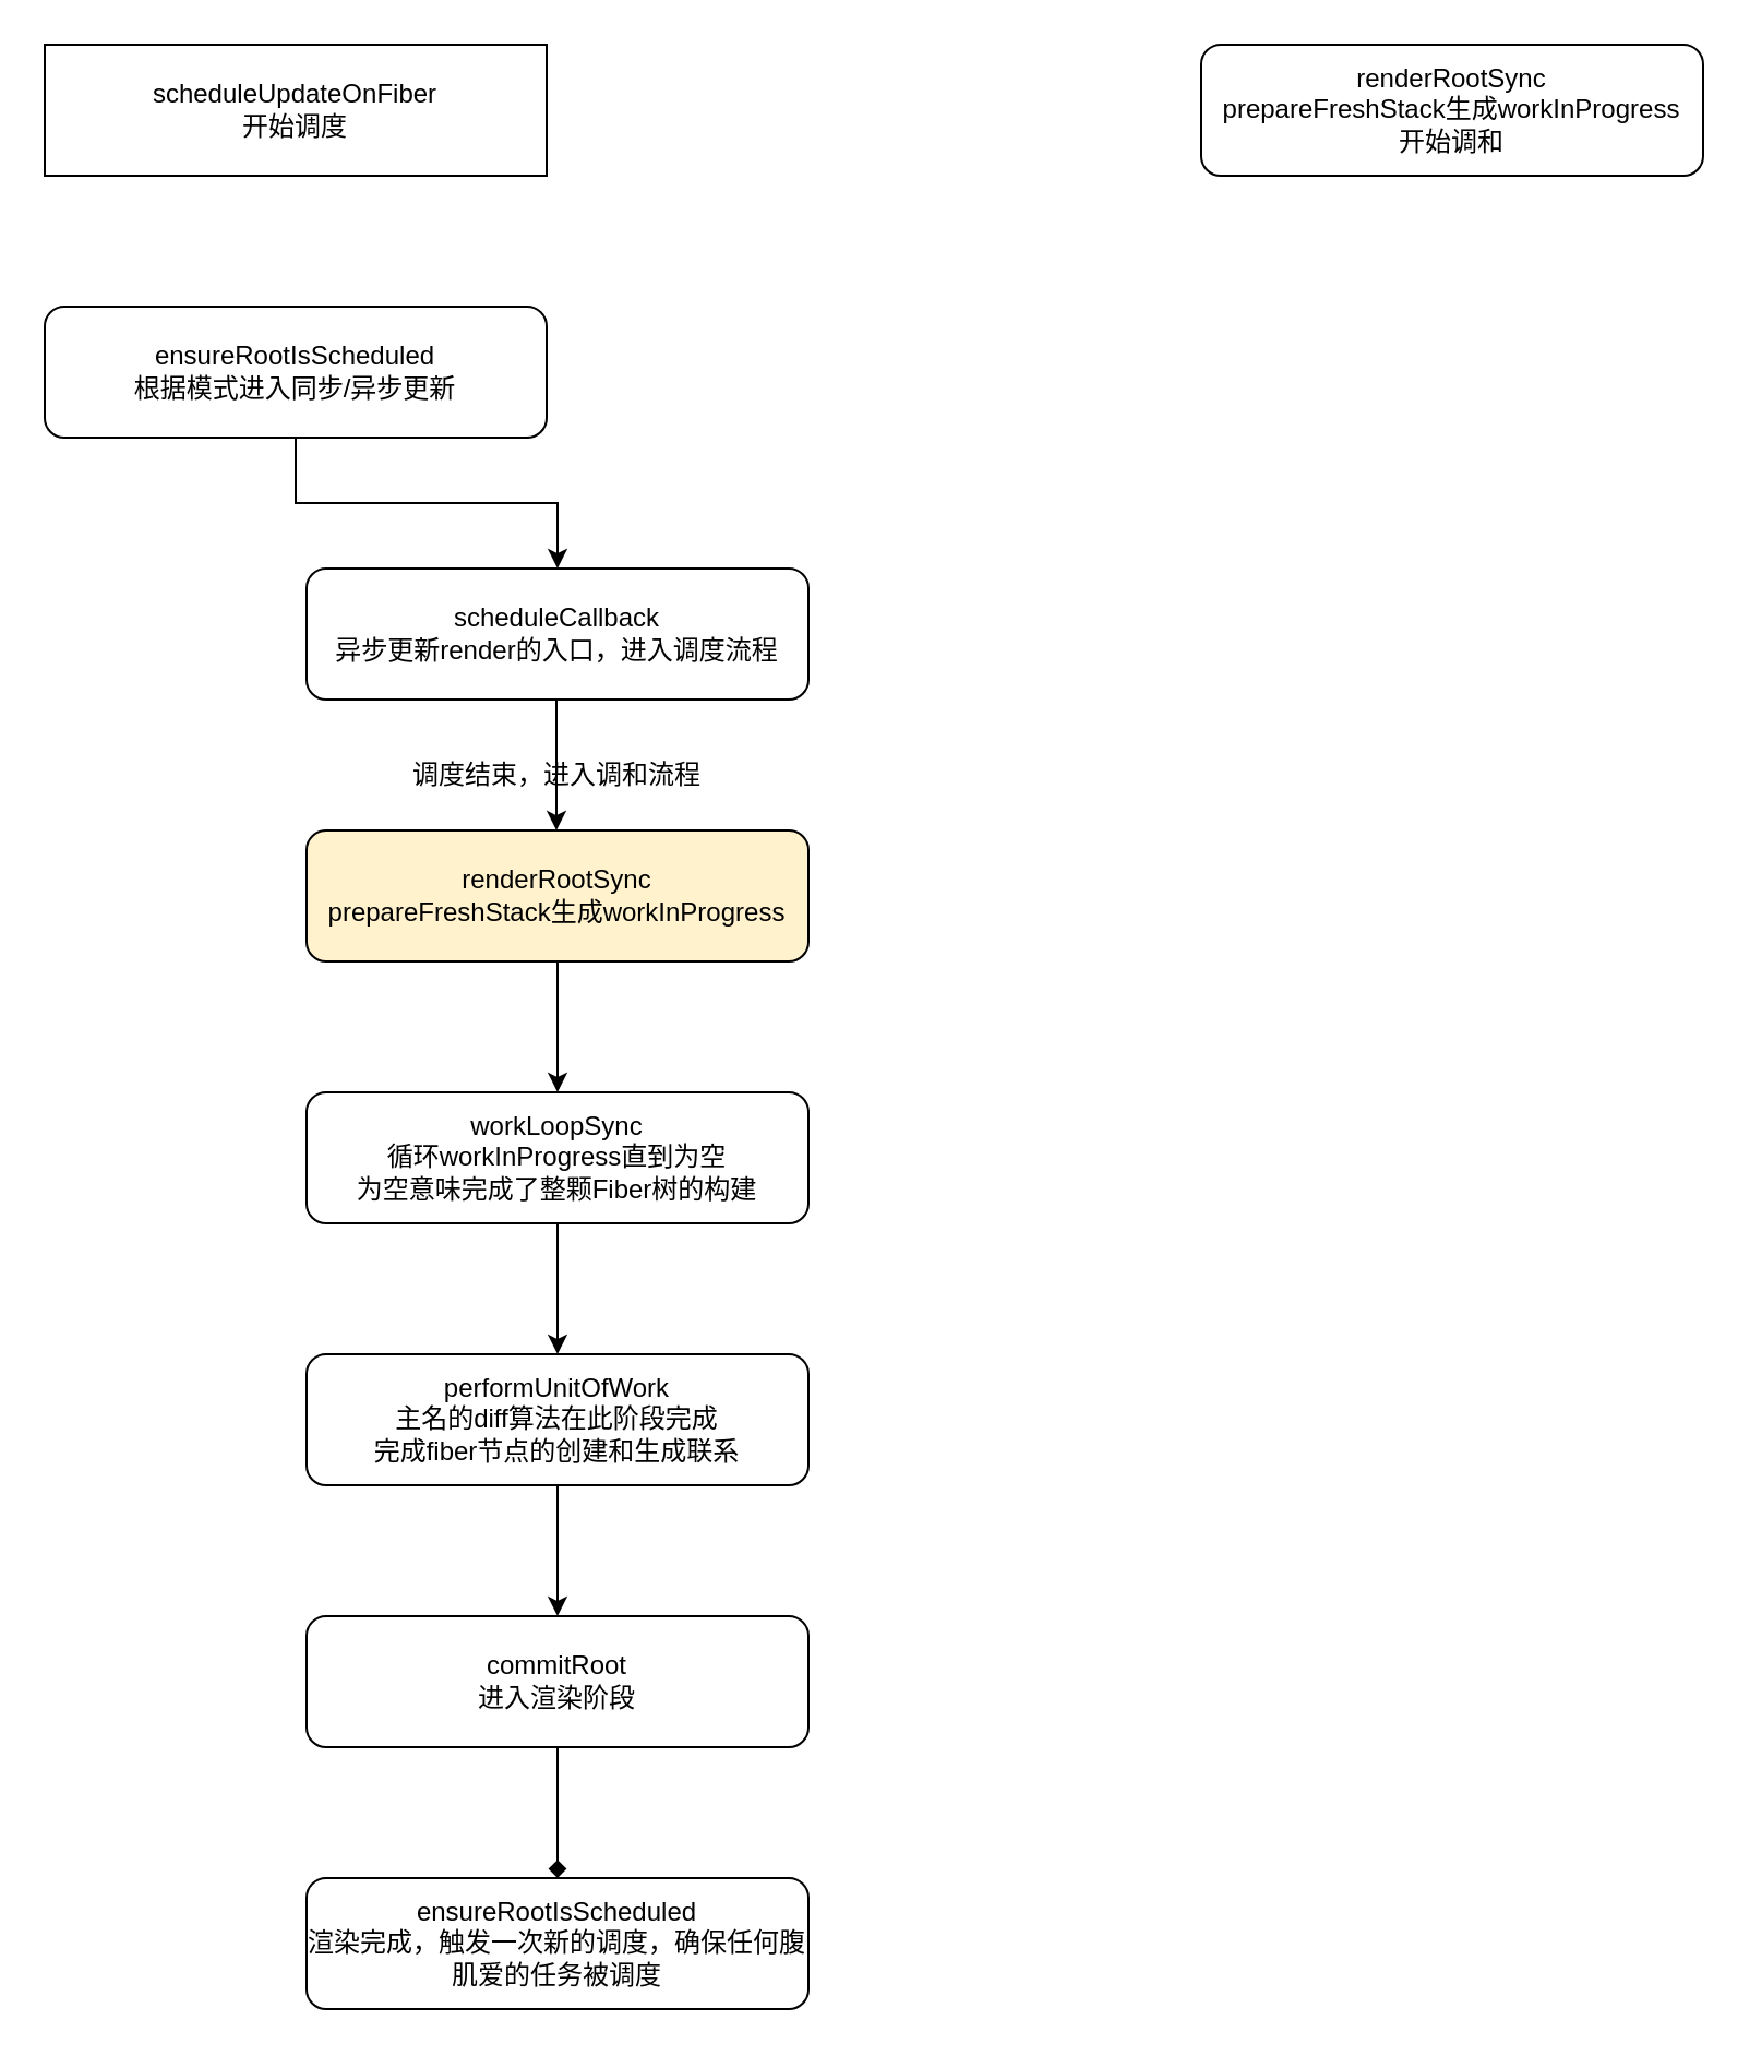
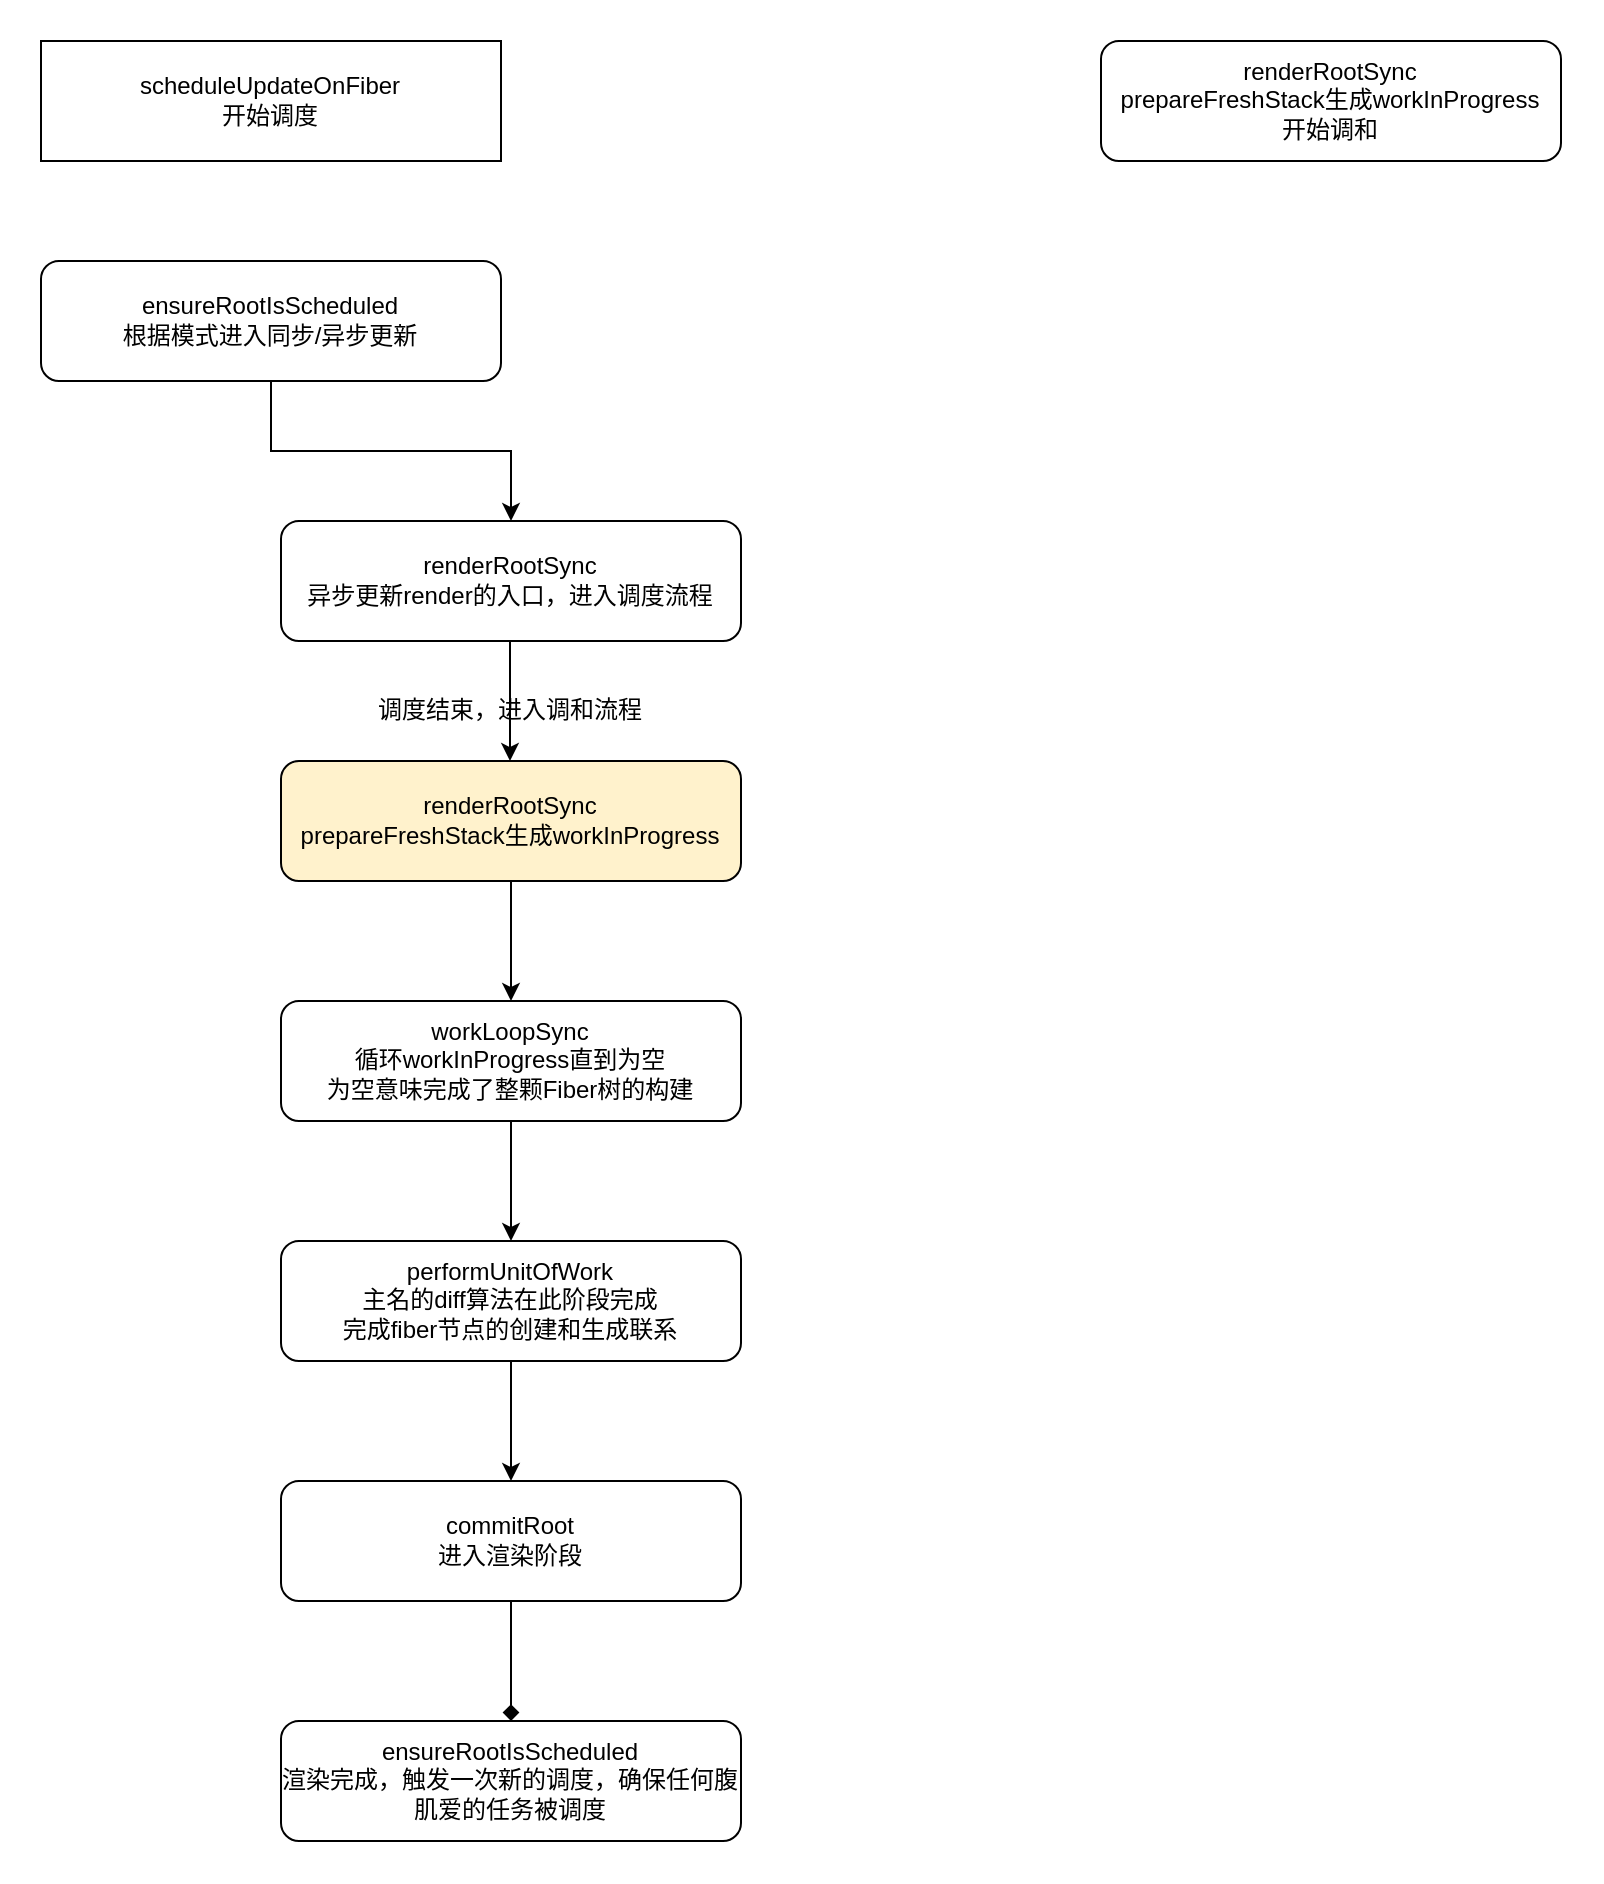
  <mxCell id="0" />
  <mxCell id="1" parent="0" />
- <mxCell id="2" value="scheduleCallback&lt;br&gt;异步更新render的入口，进入调度流程" style="rounded=1;whiteSpace=wrap;html=1;" vertex="1" parent="1"><mxGeometry x="140" y="260" width="230" height="60" as="geometry" /></mxCell>
+ <mxCell id="2" value="renderRootSync&lt;br&gt;异步更新render的入口，进入调度流程" style="rounded=1;whiteSpace=wrap;html=1;" vertex="1" parent="1"><mxGeometry x="140" y="260" width="230" height="60" as="geometry" /></mxCell>
  <mxCell id="3" value="scheduleUpdateOnFiber&lt;br&gt;开始调度" style="whiteSpace=wrap;html=1;rounded=0;" vertex="1" parent="1"><mxGeometry x="20" y="20" width="230" height="60" as="geometry" /></mxCell>
  <mxCell id="4" value="" style="edgeStyle=orthogonalEdgeStyle;rounded=0;orthogonalLoop=1;jettySize=auto;html=1;" edge="1" parent="1" source="5" target="2"><mxGeometry relative="1" as="geometry" /></mxCell>
- <mxCell id="5" value="ensureRootIsScheduled&lt;br&gt;根据模式进入同步/异步更新" style="rounded=1;whiteSpace=wrap;html=1;" vertex="1" parent="1"><mxGeometry x="20" y="140" width="230" height="60" as="geometry" /></mxCell>
+ <mxCell id="5" value="ensureRootIsScheduled&lt;br&gt;根据模式进入同步/异步更新" style="rounded=1;whiteSpace=wrap;html=1;" vertex="1" parent="1"><mxGeometry x="20" y="130" width="230" height="60" as="geometry" /></mxCell>
  <mxCell id="6" value="" style="edgeStyle=orthogonalEdgeStyle;rounded=0;orthogonalLoop=1;jettySize=auto;html=1;" edge="1" parent="1" source="7" target="10"><mxGeometry relative="1" as="geometry" /></mxCell>
  <mxCell id="7" value="renderRootSync&lt;br&gt;prepareFreshStack生成workInProgress" style="rounded=1;whiteSpace=wrap;html=1;fillColor=#fff2cc;" vertex="1" parent="1"><mxGeometry x="140" y="380" width="230" height="60" as="geometry" /></mxCell>
  <mxCell id="8" value="调度结束，进入调和流程" style="text;html=1;strokeColor=none;fillColor=none;align=center;verticalAlign=middle;whiteSpace=wrap;rounded=0;" vertex="1" parent="1"><mxGeometry x="180" y="340" width="150" height="30" as="geometry" /></mxCell>
  <mxCell id="9" value="" style="edgeStyle=orthogonalEdgeStyle;rounded=0;orthogonalLoop=1;jettySize=auto;html=1;" edge="1" parent="1" source="10" target="12"><mxGeometry relative="1" as="geometry" /></mxCell>
  <mxCell id="10" value="workLoopSync&lt;br&gt;循环workInProgress直到为空&lt;br&gt;为空意味完成了整颗Fiber树的构建" style="rounded=1;whiteSpace=wrap;html=1;" vertex="1" parent="1"><mxGeometry x="140" y="500" width="230" height="60" as="geometry" /></mxCell>
  <mxCell id="11" value="" style="edgeStyle=orthogonalEdgeStyle;rounded=0;orthogonalLoop=1;jettySize=auto;html=1;" edge="1" parent="1" source="12" target="14"><mxGeometry relative="1" as="geometry" /></mxCell>
  <mxCell id="12" value="performUnitOfWork&lt;br&gt;主名的diff算法在此阶段完成&lt;br&gt;完成fiber节点的创建和生成联系" style="rounded=1;whiteSpace=wrap;html=1;" vertex="1" parent="1"><mxGeometry x="140" y="620" width="230" height="60" as="geometry" /></mxCell>
  <mxCell id="13" value="" style="edgeStyle=orthogonalEdgeStyle;rounded=0;orthogonalLoop=1;jettySize=auto;html=1;endArrow=diamond;" edge="1" parent="1" source="14" target="15"><mxGeometry relative="1" as="geometry" /></mxCell>
  <mxCell id="14" value="commitRoot&lt;br&gt;进入渲染阶段" style="rounded=1;whiteSpace=wrap;html=1;" vertex="1" parent="1"><mxGeometry x="140" y="740" width="230" height="60" as="geometry" /></mxCell>
  <mxCell id="15" value="ensureRootIsScheduled&lt;br&gt;渲染完成，触发一次新的调度，确保任何腹肌爱的任务被调度" style="rounded=1;whiteSpace=wrap;html=1;" vertex="1" parent="1"><mxGeometry x="140" y="860" width="230" height="60" as="geometry" /></mxCell>
  <mxCell id="16" value="" style="edgeStyle=orthogonalEdgeStyle;rounded=0;orthogonalLoop=1;jettySize=auto;html=1;" edge="1" parent="1"><mxGeometry relative="1" as="geometry"><mxPoint x="254.5" y="320" as="sourcePoint" /><mxPoint x="254.5" y="380" as="targetPoint" /></mxGeometry></mxCell>
  <mxCell id="17" value="renderRootSync&lt;br&gt;prepareFreshStack生成workInProgress&lt;br&gt;开始调和" style="rounded=1;whiteSpace=wrap;html=1;" vertex="1" parent="1"><mxGeometry x="550" y="20" width="230" height="60" as="geometry" /></mxCell>
